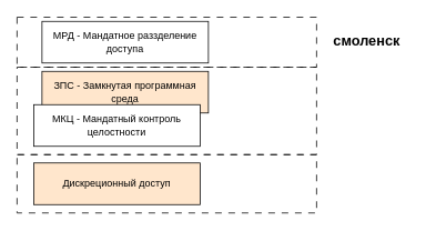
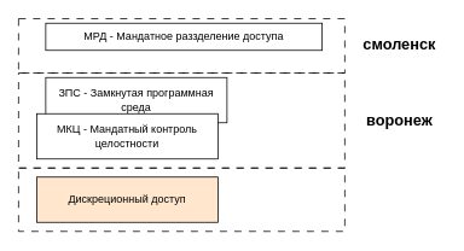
  <mxCell id="0" />
  <mxCell id="1" parent="0" />
  <mxCell id="2" value="" style="rounded=0;whiteSpace=wrap;html=1;fillColor=none;dashed=1;dashPattern=8 8;" vertex="1" parent="1"><mxGeometry x="20" y="20" width="360" height="60" as="geometry" /></mxCell>
  <mxCell id="3" value="" style="rounded=0;whiteSpace=wrap;html=1;fillColor=none;dashed=1;dashPattern=8 8;" vertex="1" parent="1"><mxGeometry x="20" y="80" width="360" height="105" as="geometry" /></mxCell>
- <mxCell id="4" value="МРД - Мандатное раззделение доступа" style="rounded=0;whiteSpace=wrap;html=1;" vertex="1" parent="1"><mxGeometry x="50" y="25" width="200" height="50" as="geometry" /></mxCell>
- <mxCell id="5" value="ЗПС - Замкнутая программная среда" style="rounded=0;whiteSpace=wrap;html=1;fillColor=#ffe6cc;" vertex="1" parent="1"><mxGeometry x="50" y="85" width="200" height="50" as="geometry" /></mxCell>
+ <mxCell id="4" value="МРД - Мандатное раззделение доступа" style="rounded=0;whiteSpace=wrap;html=1;" vertex="1" parent="1"><mxGeometry x="50" y="25" width="305" height="30" as="geometry" /></mxCell>
+ <mxCell id="5" value="ЗПС - Замкнутая программная среда" style="rounded=0;whiteSpace=wrap;html=1;" vertex="1" parent="1"><mxGeometry x="50" y="85" width="200" height="50" as="geometry" /></mxCell>
  <mxCell id="6" value="МКЦ - Мандатный контроль целостности" style="rounded=0;whiteSpace=wrap;html=1;" vertex="1" parent="1"><mxGeometry x="40" y="125" width="200" height="50" as="geometry" /></mxCell>
  <mxCell id="7" value="Дискреционный доступ" style="rounded=0;whiteSpace=wrap;html=1;fillColor=#ffe6cc;" vertex="1" parent="1"><mxGeometry x="40" y="195" width="200" height="50" as="geometry" /></mxCell>
  <mxCell id="8" value="" style="rounded=0;whiteSpace=wrap;html=1;fillColor=none;dashed=1;dashPattern=8 8;" vertex="1" parent="1"><mxGeometry x="20" y="185" width="360" height="70" as="geometry" /></mxCell>
  <mxCell id="9" value="&lt;font style=&quot;font-size: 17px;&quot;&gt;&lt;b&gt;смоленск&lt;/b&gt;&lt;/font&gt;" style="text;html=1;align=center;verticalAlign=middle;resizable=0;points=[];autosize=1;strokeColor=none;fillColor=none;" vertex="1" parent="1"><mxGeometry x="390" y="35" width="100" height="30" as="geometry" /></mxCell>
+ <mxCell id="10" value="&lt;span style=&quot;font-size: 17px;&quot;&gt;&lt;b&gt;воронеж&lt;/b&gt;&lt;/span&gt;" style="text;html=1;align=center;verticalAlign=middle;resizable=0;points=[];autosize=1;strokeColor=none;fillColor=none;" vertex="1" parent="1"><mxGeometry x="390" y="117.5" width="100" height="30" as="geometry" /></mxCell>
